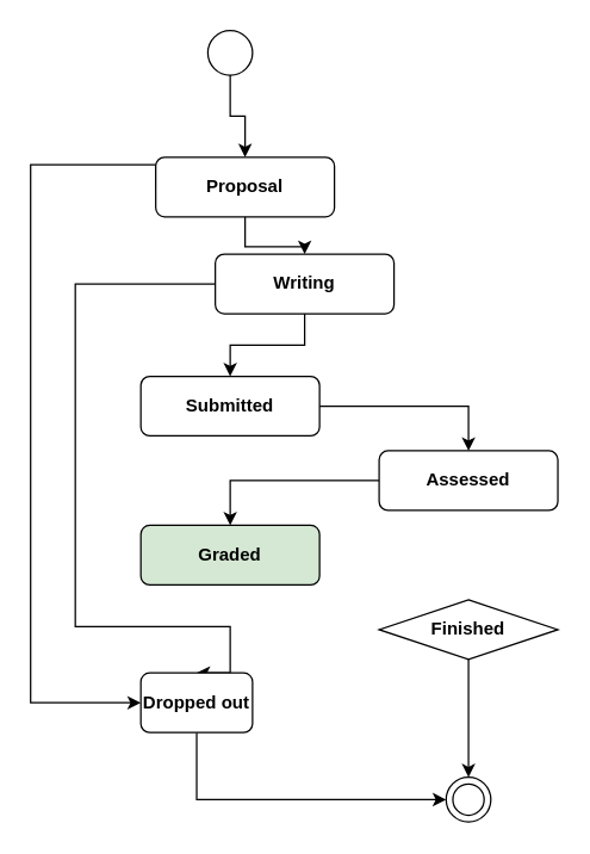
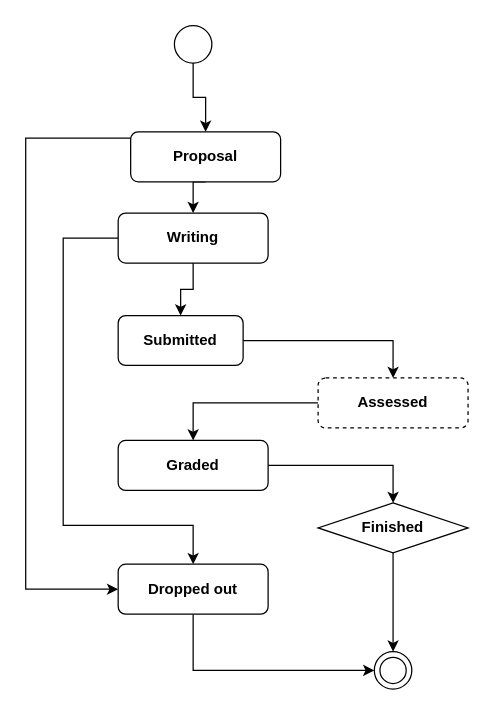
  <mxCell id="0" />
  <mxCell id="1" parent="0" />
  <mxCell id="2" style="edgeStyle=orthogonalEdgeStyle;rounded=0;orthogonalLoop=1;jettySize=auto;html=1;exitX=0.5;exitY=1;exitDx=0;exitDy=0;entryX=0.5;entryY=0;entryDx=0;entryDy=0;" parent="1" source="4" target="7" edge="1"><mxGeometry relative="1" as="geometry" /></mxCell>
  <mxCell id="3" style="edgeStyle=orthogonalEdgeStyle;rounded=0;orthogonalLoop=1;jettySize=auto;html=1;exitX=0;exitY=0.5;exitDx=0;exitDy=0;entryX=0;entryY=0.5;entryDx=0;entryDy=0;" parent="1" source="4" target="20" edge="1"><mxGeometry relative="1" as="geometry"><Array as="points"><mxPoint x="20" y="110" /><mxPoint x="20" y="471" /></Array></mxGeometry></mxCell>
  <mxCell id="4" value="&lt;b&gt;Proposal&lt;/b&gt;" style="rounded=1;whiteSpace=wrap;html=1;fontSize=12;glass=0;strokeWidth=1;shadow=0;" parent="1" vertex="1"><mxGeometry x="104" y="105" width="120" height="40" as="geometry" /></mxCell>
  <mxCell id="5" style="edgeStyle=orthogonalEdgeStyle;rounded=0;orthogonalLoop=1;jettySize=auto;html=1;exitX=0.5;exitY=1;exitDx=0;exitDy=0;entryX=0.5;entryY=0;entryDx=0;entryDy=0;" parent="1" source="7" target="9" edge="1"><mxGeometry relative="1" as="geometry" /></mxCell>
  <mxCell id="6" style="edgeStyle=orthogonalEdgeStyle;rounded=0;orthogonalLoop=1;jettySize=auto;html=1;exitX=0;exitY=0.5;exitDx=0;exitDy=0;entryX=0.5;entryY=0;entryDx=0;entryDy=0;" parent="1" source="7" target="20" edge="1"><mxGeometry relative="1" as="geometry"><Array as="points"><mxPoint x="50" y="190" /><mxPoint x="50" y="420" /><mxPoint x="154" y="420" /></Array></mxGeometry></mxCell>
- <mxCell id="7" value="&lt;b&gt;Writing&lt;/b&gt;" style="rounded=1;whiteSpace=wrap;html=1;fontSize=12;glass=0;strokeWidth=1;shadow=0;" parent="1" vertex="1"><mxGeometry x="144" y="170" width="120" height="40" as="geometry" /></mxCell>
+ <mxCell id="7" value="&lt;b&gt;Writing&lt;/b&gt;" style="rounded=1;whiteSpace=wrap;html=1;fontSize=12;glass=0;strokeWidth=1;shadow=0;" parent="1" vertex="1"><mxGeometry x="94" y="170" width="120" height="40" as="geometry" /></mxCell>
  <mxCell id="8" style="edgeStyle=orthogonalEdgeStyle;rounded=0;orthogonalLoop=1;jettySize=auto;html=1;exitX=1;exitY=0.5;exitDx=0;exitDy=0;entryX=0.5;entryY=0;entryDx=0;entryDy=0;" parent="1" source="9" target="11" edge="1"><mxGeometry relative="1" as="geometry" /></mxCell>
- <mxCell id="9" value="&lt;b&gt;Submitted&lt;/b&gt;" style="rounded=1;whiteSpace=wrap;html=1;fontSize=12;glass=0;strokeWidth=1;shadow=0;" parent="1" vertex="1"><mxGeometry x="94" y="252" width="120" height="40" as="geometry" /></mxCell>
+ <mxCell id="9" value="&lt;b&gt;Submitted&lt;/b&gt;" style="rounded=1;whiteSpace=wrap;html=1;fontSize=12;glass=0;strokeWidth=1;shadow=0;" parent="1" vertex="1"><mxGeometry x="94" y="252" width="100" height="40" as="geometry" /></mxCell>
  <mxCell id="10" style="edgeStyle=orthogonalEdgeStyle;rounded=0;orthogonalLoop=1;jettySize=auto;html=1;exitX=0;exitY=0.5;exitDx=0;exitDy=0;entryX=0.5;entryY=0;entryDx=0;entryDy=0;" parent="1" source="11" target="13" edge="1"><mxGeometry relative="1" as="geometry" /></mxCell>
- <mxCell id="11" value="&lt;b&gt;Assessed&lt;/b&gt;" style="rounded=1;whiteSpace=wrap;html=1;fontSize=12;glass=0;strokeWidth=1;shadow=0;" parent="1" vertex="1"><mxGeometry x="254" y="302" width="120" height="40" as="geometry" /></mxCell>
- <mxCell id="13" value="&lt;b&gt;Graded&lt;/b&gt;" style="rounded=1;whiteSpace=wrap;html=1;fontSize=12;glass=0;strokeWidth=1;shadow=0;fillColor=#d5e8d4;" parent="1" vertex="1"><mxGeometry x="94" y="352" width="120" height="40" as="geometry" /></mxCell>
+ <mxCell id="11" value="&lt;b&gt;Assessed&lt;/b&gt;" style="rounded=1;whiteSpace=wrap;html=1;fontSize=12;glass=0;strokeWidth=1;shadow=0;dashed=1;" parent="1" vertex="1"><mxGeometry x="254" y="302" width="120" height="40" as="geometry" /></mxCell>
+ <mxCell id="12" style="edgeStyle=orthogonalEdgeStyle;rounded=0;orthogonalLoop=1;jettySize=auto;html=1;exitX=1;exitY=0.5;exitDx=0;exitDy=0;entryX=0.5;entryY=0;entryDx=0;entryDy=0;" parent="1" source="13" target="15" edge="1"><mxGeometry relative="1" as="geometry" /></mxCell>
+ <mxCell id="13" value="&lt;b&gt;Graded&lt;/b&gt;" style="rounded=1;whiteSpace=wrap;html=1;fontSize=12;glass=0;strokeWidth=1;shadow=0;" parent="1" vertex="1"><mxGeometry x="94" y="352" width="120" height="40" as="geometry" /></mxCell>
  <mxCell id="14" value="" style="edgeStyle=orthogonalEdgeStyle;rounded=0;orthogonalLoop=1;jettySize=auto;html=1;" parent="1" source="15" target="16" edge="1"><mxGeometry relative="1" as="geometry" /></mxCell>
  <mxCell id="15" value="&lt;b&gt;Finished&lt;/b&gt;" style="rhombus;whiteSpace=wrap;html=1;fontSize=12;glass=0;strokeWidth=1;shadow=0;" parent="1" vertex="1"><mxGeometry x="254" y="402" width="120" height="40" as="geometry" /></mxCell>
  <mxCell id="16" value="" style="ellipse;whiteSpace=wrap;html=1;rounded=1;glass=0;strokeWidth=1;shadow=0;" parent="1" vertex="1"><mxGeometry x="299" y="521" width="30" height="30" as="geometry" /></mxCell>
  <mxCell id="17" style="edgeStyle=orthogonalEdgeStyle;rounded=0;orthogonalLoop=1;jettySize=auto;html=1;exitX=0.5;exitY=1;exitDx=0;exitDy=0;entryX=0.5;entryY=0;entryDx=0;entryDy=0;" parent="1" source="18" target="4" edge="1"><mxGeometry relative="1" as="geometry" /></mxCell>
  <mxCell id="18" value="" style="ellipse;whiteSpace=wrap;html=1;rounded=1;glass=0;strokeWidth=1;shadow=0;" parent="1" vertex="1"><mxGeometry x="139" y="20" width="30" height="30" as="geometry" /></mxCell>
  <mxCell id="19" style="edgeStyle=orthogonalEdgeStyle;rounded=0;orthogonalLoop=1;jettySize=auto;html=1;exitX=0.5;exitY=1;exitDx=0;exitDy=0;entryX=0;entryY=0.5;entryDx=0;entryDy=0;" parent="1" source="20" target="16" edge="1"><mxGeometry relative="1" as="geometry" /></mxCell>
- <mxCell id="20" value="&lt;b&gt;Dropped out&lt;/b&gt;" style="rounded=1;whiteSpace=wrap;html=1;fontSize=12;glass=0;strokeWidth=1;shadow=0;" parent="1" vertex="1"><mxGeometry x="94" y="451" width="75" height="40" as="geometry" /></mxCell>
+ <mxCell id="20" value="&lt;b&gt;Dropped out&lt;/b&gt;" style="rounded=1;whiteSpace=wrap;html=1;fontSize=12;glass=0;strokeWidth=1;shadow=0;" parent="1" vertex="1"><mxGeometry x="94" y="451" width="120" height="40" as="geometry" /></mxCell>
  <mxCell id="21" value="" style="ellipse;whiteSpace=wrap;html=1;rounded=1;glass=0;strokeWidth=1;shadow=0;" parent="1" vertex="1"><mxGeometry x="303.5" y="525.5" width="21" height="21" as="geometry" /></mxCell>
